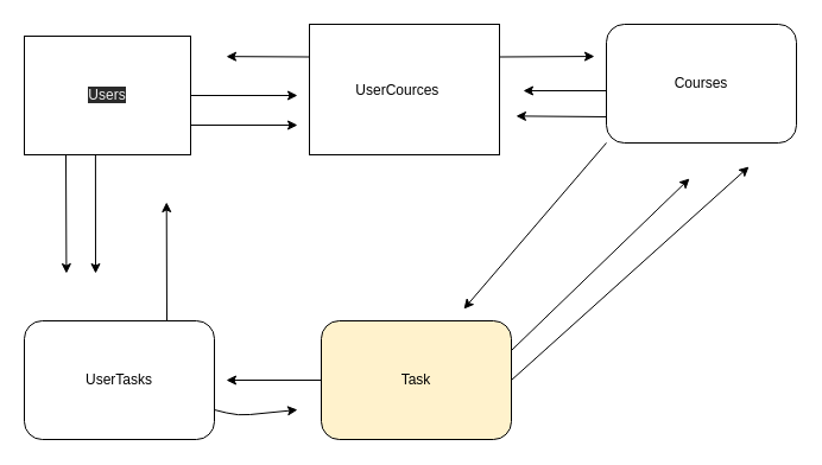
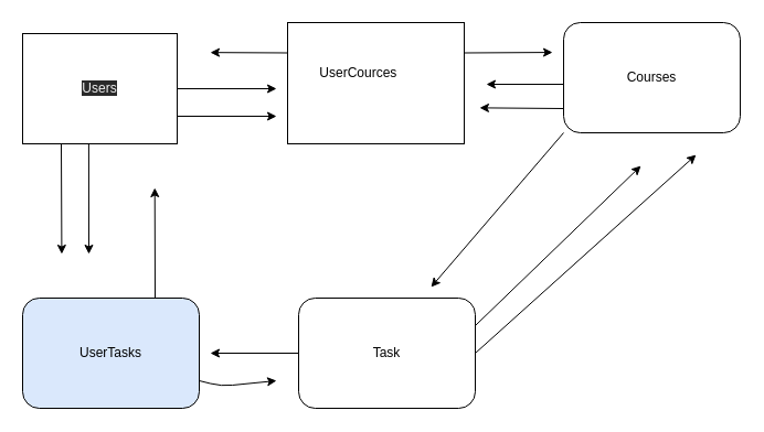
  <mxCell id="0" />
  <mxCell id="1" parent="0" />
  <mxCell id="2" style="edgeStyle=none;html=1;exitX=0.5;exitY=1;exitDx=0;exitDy=0;entryX=0.5;entryY=1;entryDx=0;entryDy=0;" edge="1" parent="1" source="5" target="5"><mxGeometry relative="1" as="geometry"><mxPoint x="350" y="210" as="targetPoint" /></mxGeometry></mxCell>
  <mxCell id="3" style="edgeStyle=none;html=1;exitX=0;exitY=0.25;exitDx=0;exitDy=0;" edge="1" parent="1" source="5"><mxGeometry relative="1" as="geometry"><mxPoint x="190" y="47.143" as="targetPoint" /></mxGeometry></mxCell>
  <mxCell id="4" style="edgeStyle=none;html=1;exitX=1;exitY=0.25;exitDx=0;exitDy=0;" edge="1" parent="1" source="5"><mxGeometry relative="1" as="geometry"><mxPoint x="500" y="47.059" as="targetPoint" /></mxGeometry></mxCell>
  <mxCell id="5" value="" style="rounded=1;whiteSpace=wrap;html=1;arcSize=0;" vertex="1" parent="1"><mxGeometry x="260" y="20" width="160" height="110" as="geometry" /></mxCell>
- <mxCell id="6" value=" UserCources" style="text;strokeColor=none;fillColor=none;align=left;verticalAlign=middle;spacingLeft=4;spacingRight=4;overflow=hidden;points=[[0,0.5],[1,0.5]];portConstraint=eastwest;rotatable=0;" vertex="1" parent="1"><mxGeometry x="290" y="45" width="120" height="60" as="geometry" /></mxCell>
+ <mxCell id="6" value=" UserCources" style="text;strokeColor=none;fillColor=none;align=left;verticalAlign=middle;spacingLeft=4;spacingRight=4;overflow=hidden;points=[[0,0.5],[1,0.5]];portConstraint=eastwest;rotatable=0;" vertex="1" parent="1"><mxGeometry x="280" y="35" width="120" height="60" as="geometry" /></mxCell>
  <mxCell id="7" style="edgeStyle=none;html=1;" edge="1" parent="1"><mxGeometry relative="1" as="geometry"><mxPoint x="440" y="76" as="targetPoint" /><mxPoint x="510" y="76" as="sourcePoint" /></mxGeometry></mxCell>
  <mxCell id="8" style="edgeStyle=none;html=1;exitX=0;exitY=0.75;exitDx=0;exitDy=0;entryX=1.033;entryY=0.906;entryDx=0;entryDy=0;entryPerimeter=0;" edge="1" parent="1"><mxGeometry relative="1" as="geometry"><mxPoint x="510" y="98" as="sourcePoint" /><mxPoint x="433.96" y="97.36" as="targetPoint" /></mxGeometry></mxCell>
  <mxCell id="9" style="edgeStyle=none;html=1;exitX=0;exitY=1;exitDx=0;exitDy=0;" edge="1" parent="1" source="10"><mxGeometry relative="1" as="geometry"><mxPoint x="390" y="260" as="targetPoint" /></mxGeometry></mxCell>
  <mxCell id="10" value="Courses" style="rounded=1;whiteSpace=wrap;html=1;" vertex="1" parent="1"><mxGeometry x="510" y="20" width="160" height="100" as="geometry" /></mxCell>
  <mxCell id="11" style="edgeStyle=none;html=1;exitX=0;exitY=0.5;exitDx=0;exitDy=0;" edge="1" parent="1" source="14"><mxGeometry relative="1" as="geometry"><mxPoint x="190" y="320" as="targetPoint" /></mxGeometry></mxCell>
  <mxCell id="12" style="edgeStyle=none;html=1;exitX=1;exitY=0.5;exitDx=0;exitDy=0;" edge="1" parent="1" source="14"><mxGeometry relative="1" as="geometry"><mxPoint x="630" y="140" as="targetPoint" /></mxGeometry></mxCell>
  <mxCell id="13" style="edgeStyle=none;html=1;exitX=1;exitY=0.25;exitDx=0;exitDy=0;" edge="1" parent="1" source="14"><mxGeometry relative="1" as="geometry"><mxPoint x="580" y="150" as="targetPoint" /></mxGeometry></mxCell>
- <mxCell id="14" value="Task" style="rounded=1;whiteSpace=wrap;html=1;fillColor=#fff2cc;" vertex="1" parent="1"><mxGeometry x="270" y="270" width="160" height="100" as="geometry" /></mxCell>
+ <mxCell id="14" value="Task" style="rounded=1;whiteSpace=wrap;html=1;" vertex="1" parent="1"><mxGeometry x="270" y="270" width="160" height="100" as="geometry" /></mxCell>
  <mxCell id="15" style="edgeStyle=none;html=1;" edge="1" parent="1" source="19"><mxGeometry relative="1" as="geometry"><mxPoint x="250" y="80" as="targetPoint" /></mxGeometry></mxCell>
  <mxCell id="16" style="edgeStyle=none;html=1;exitX=1;exitY=0.75;exitDx=0;exitDy=0;" edge="1" parent="1" source="19"><mxGeometry relative="1" as="geometry"><mxPoint x="250" y="105" as="targetPoint" /></mxGeometry></mxCell>
  <mxCell id="17" style="edgeStyle=none;html=1;exitX=0.25;exitY=1;exitDx=0;exitDy=0;" edge="1" parent="1" source="19"><mxGeometry relative="1" as="geometry"><mxPoint x="55.429" y="230" as="targetPoint" /></mxGeometry></mxCell>
  <mxCell id="18" style="edgeStyle=none;html=1;exitX=0.428;exitY=1.003;exitDx=0;exitDy=0;exitPerimeter=0;" edge="1" parent="1" source="19"><mxGeometry relative="1" as="geometry"><mxPoint x="80" y="230" as="targetPoint" /><mxPoint x="70" y="140" as="sourcePoint" /><Array as="points" /></mxGeometry></mxCell>
  <mxCell id="19" value="&#10;&#10;&lt;span style=&quot;color: rgb(240, 240, 240); font-family: helvetica; font-size: 12px; font-style: normal; font-weight: 400; letter-spacing: normal; text-align: left; text-indent: 0px; text-transform: none; word-spacing: 0px; background-color: rgb(42, 42, 42); display: inline; float: none;&quot;&gt;Users&lt;/span&gt;&#10;&#10;" style="whiteSpace=wrap;html=1;rounded=0;" vertex="1" parent="1"><mxGeometry x="20" y="30" width="140" height="100" as="geometry" /></mxCell>
  <mxCell id="20" style="edgeStyle=none;html=1;exitX=0.75;exitY=0;exitDx=0;exitDy=0;" edge="1" parent="1" source="22"><mxGeometry relative="1" as="geometry"><mxPoint x="139.714" y="170" as="targetPoint" /></mxGeometry></mxCell>
  <mxCell id="21" style="edgeStyle=none;html=1;exitX=1;exitY=0.75;exitDx=0;exitDy=0;" edge="1" parent="1" source="22"><mxGeometry relative="1" as="geometry"><mxPoint x="250" y="345" as="targetPoint" /><Array as="points"><mxPoint y="350" x="200" /></Array></mxGeometry></mxCell>
- <mxCell id="22" value="UserTasks" style="rounded=1;whiteSpace=wrap;html=1;" vertex="1" parent="1"><mxGeometry x="20" y="270" width="160" height="100" as="geometry" /></mxCell>
+ <mxCell id="22" value="UserTasks" style="rounded=1;whiteSpace=wrap;html=1;fillColor=#dae8fc;" vertex="1" parent="1"><mxGeometry x="20" y="270" width="160" height="100" as="geometry" /></mxCell>
